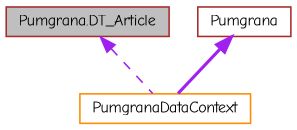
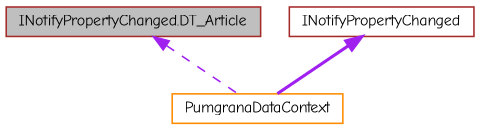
  digraph {
    fontname="Comic Neue"
    node [color=brown fillcolor=white fontname="Comic Neue" fontsize=10 shape=record style=filled]
    edge [color=purple dir=back fontname="Comic Neue" fontsize=10 labelfontname=Helvetica labelfontsize=10]
-   n1 [fillcolor=grey75 fontcolor=black height=0.2 label="Pumgrana.DT_Article" width=0.4]
+   n1 [fillcolor=grey75 fontcolor=black height=0.2 label="INotifyPropertyChanged.DT_Article" width=0.4]
    n2 [color=darkorange height=0.2 label=PumgranaDataContext width=0.4]
-   n3 [height=0.2 label=Pumgrana width=0.4]
+   n3 [height=0.2 label=INotifyPropertyChanged width=0.4]
    n1 -> n2 [style=dashed]
    n3 -> n2 [style=bold]
  }
